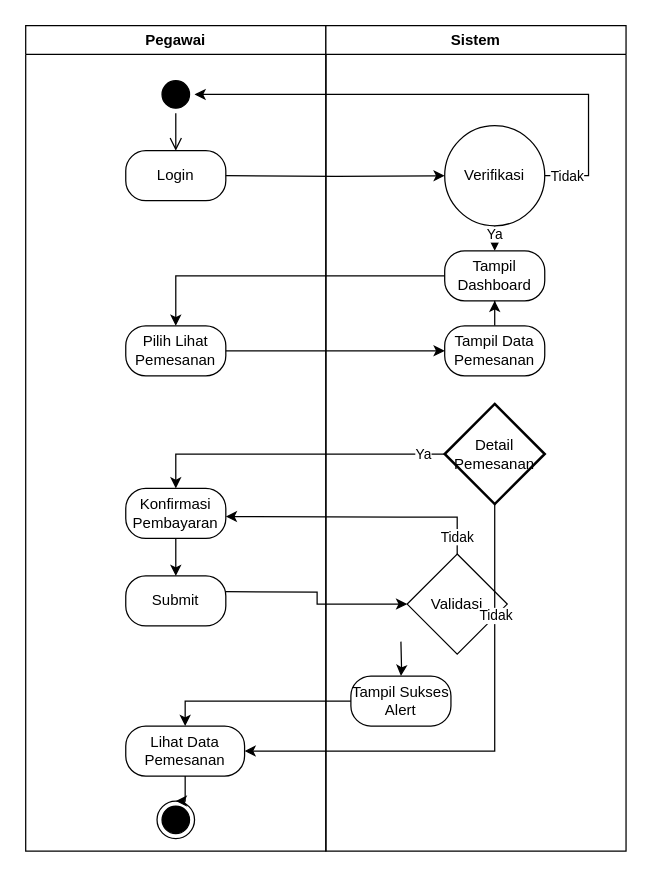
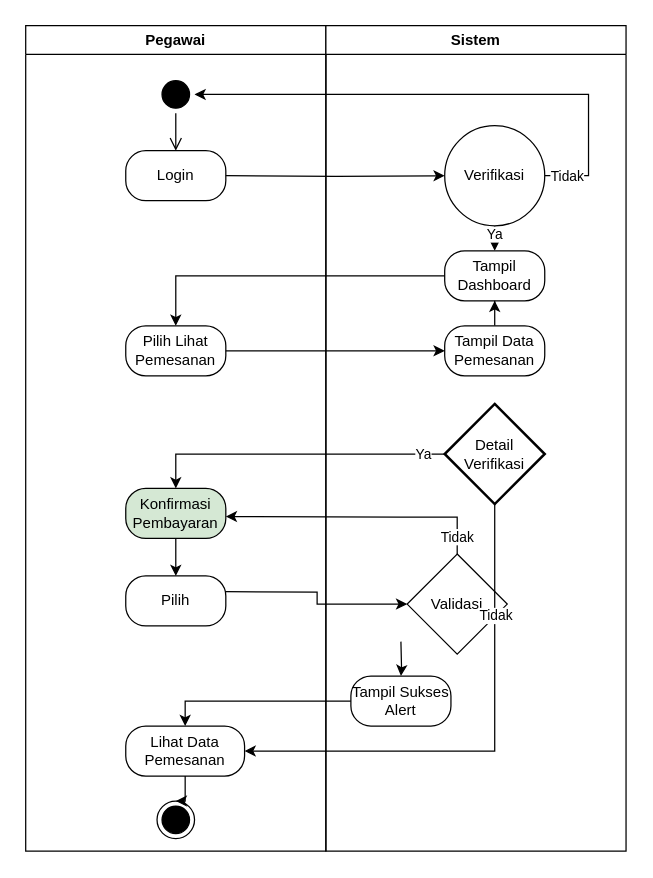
  <mxCell id="0" />
  <mxCell id="1" parent="0" />
  <mxCell id="2" value="Pegawai" style="swimlane;whiteSpace=wrap" parent="1" vertex="1"><mxGeometry x="20" y="20" width="240" height="660" as="geometry" /></mxCell>
  <mxCell id="3" value="" style="ellipse;shape=startState;fillColor=#000000;strokeColor=#000000;" parent="2" vertex="1"><mxGeometry x="105" y="40" width="30" height="30" as="geometry" /></mxCell>
  <mxCell id="4" value="" style="edgeStyle=elbowEdgeStyle;elbow=horizontal;verticalAlign=bottom;endArrow=open;endSize=8;strokeColor=#000000;endFill=1;rounded=0;entryX=0.5;entryY=0;entryDx=0;entryDy=0;entryPerimeter=0;" parent="2" edge="1"><mxGeometry x="100" y="40" as="geometry"><mxPoint x="115" y="100" as="targetPoint" /><mxPoint x="114.714" y="100" as="sourcePoint" /></mxGeometry></mxCell>
  <mxCell id="5" value="" style="edgeStyle=elbowEdgeStyle;elbow=horizontal;verticalAlign=bottom;endArrow=open;endSize=8;strokeColor=#000000;endFill=1;rounded=0;entryX=0.5;entryY=0;entryDx=0;entryDy=0;entryPerimeter=0;" parent="2" source="3" edge="1"><mxGeometry x="100" y="40" as="geometry"><mxPoint x="120" y="100" as="targetPoint" /><mxPoint x="155" y="190" as="sourcePoint" /></mxGeometry></mxCell>
  <mxCell id="6" value="Login" style="rounded=1;whiteSpace=wrap;html=1;arcSize=40;fontColor=#000000;fillColor=#FFFFFF;strokeColor=#000000;" parent="2" vertex="1"><mxGeometry x="80" y="100" width="80" height="40" as="geometry" /></mxCell>
  <mxCell id="7" value="Pilih Lihat Pemesanan" style="rounded=1;whiteSpace=wrap;html=1;arcSize=40;fontColor=#000000;fillColor=#FFFFFF;strokeColor=#000000;" parent="2" vertex="1"><mxGeometry x="80" y="240" width="80" height="40" as="geometry" /></mxCell>
  <mxCell id="8" value="" style="edgeStyle=orthogonalEdgeStyle;rounded=0;orthogonalLoop=1;jettySize=auto;html=1;" parent="2" source="9" target="10" edge="1"><mxGeometry relative="1" as="geometry" /></mxCell>
- <mxCell id="9" value="Konfirmasi Pembayaran" style="rounded=1;whiteSpace=wrap;html=1;arcSize=40;fontColor=#000000;fillColor=#FFFFFF;strokeColor=#000000;" parent="2" vertex="1"><mxGeometry x="80" y="370" width="80" height="40" as="geometry" /></mxCell>
- <mxCell id="10" value="Submit" style="rounded=1;whiteSpace=wrap;html=1;arcSize=40;fontColor=#000000;fillColor=#FFFFFF;strokeColor=#000000;" parent="2" vertex="1"><mxGeometry x="80" y="440" width="80" height="40" as="geometry" /></mxCell>
+ <mxCell id="9" value="Konfirmasi Pembayaran" style="rounded=1;whiteSpace=wrap;html=1;arcSize=40;fontColor=#000000;fillColor=#d5e8d4;strokeColor=#000000;" parent="2" vertex="1"><mxGeometry x="80" y="370" width="80" height="40" as="geometry" /></mxCell>
+ <mxCell id="10" value="Pilih" style="rounded=1;whiteSpace=wrap;html=1;arcSize=40;fontColor=#000000;fillColor=#FFFFFF;strokeColor=#000000;" parent="2" vertex="1"><mxGeometry x="80" y="440" width="80" height="40" as="geometry" /></mxCell>
  <mxCell id="11" value="Lihat Data Pemesanan" style="rounded=1;whiteSpace=wrap;html=1;arcSize=40;fontColor=#000000;fillColor=#FFFFFF;strokeColor=#000000;" parent="2" vertex="1"><mxGeometry x="80" y="560" width="95" height="40" as="geometry" /></mxCell>
  <mxCell id="12" value="" style="ellipse;shape=endState;fillColor=#000000;strokeColor=#000000;" parent="2" vertex="1"><mxGeometry x="105" y="620" width="30" height="30" as="geometry" /></mxCell>
  <mxCell id="13" value="" style="edgeStyle=orthogonalEdgeStyle;rounded=0;orthogonalLoop=1;jettySize=auto;html=1;" parent="2" source="11" target="12" edge="1"><mxGeometry relative="1" as="geometry" /></mxCell>
  <mxCell id="14" value="Sistem" style="swimlane;whiteSpace=wrap;startSize=23;" parent="1" vertex="1"><mxGeometry x="260" y="20" width="240" height="660" as="geometry" /></mxCell>
  <mxCell id="15" value="Ya" style="edgeStyle=orthogonalEdgeStyle;rounded=0;orthogonalLoop=1;jettySize=auto;html=1;entryX=0.5;entryY=0;entryDx=0;entryDy=0;exitX=0.5;exitY=1;exitDx=0;exitDy=0;" parent="14" source="17" edge="1"><mxGeometry x="-0.333" relative="1" as="geometry"><mxPoint x="135" y="180" as="targetPoint" /><mxPoint as="offset" /><mxPoint x="130.0" y="155" as="sourcePoint" /></mxGeometry></mxCell>
- <mxCell id="16" value="Detail Pemesanan" style="strokeWidth=2;html=1;shape=mxgraph.flowchart.decision;whiteSpace=wrap;" parent="14" vertex="1"><mxGeometry x="95" y="302.5" width="80" height="80" as="geometry" /></mxCell>
+ <mxCell id="16" value="Detail Verifikasi" style="strokeWidth=2;html=1;shape=mxgraph.flowchart.decision;whiteSpace=wrap;" parent="14" vertex="1"><mxGeometry x="95" y="302.5" width="80" height="80" as="geometry" /></mxCell>
  <mxCell id="17" value="Verifikasi" style="ellipse;whiteSpace=wrap;html=1;" parent="14" vertex="1"><mxGeometry x="95" y="80" width="80" height="80" as="geometry" /></mxCell>
  <mxCell id="18" value="Validasi" style="rhombus;whiteSpace=wrap;html=1;" parent="14" vertex="1"><mxGeometry x="65" y="422.5" width="80" height="80" as="geometry" /></mxCell>
  <mxCell id="19" value="Tampil Dashboard" style="rounded=1;whiteSpace=wrap;html=1;arcSize=40;fontColor=#000000;fillColor=#FFFFFF;strokeColor=#000000;" parent="14" vertex="1"><mxGeometry x="95" y="180" width="80" height="40" as="geometry" /></mxCell>
  <mxCell id="20" value="" style="edgeStyle=orthogonalEdgeStyle;rounded=0;orthogonalLoop=1;jettySize=auto;html=1;" edge="1" parent="14" source="21" target="19"><mxGeometry relative="1" as="geometry" /></mxCell>
  <mxCell id="21" value="Tampil Data Pemesanan" style="rounded=1;whiteSpace=wrap;html=1;arcSize=40;fontColor=#000000;fillColor=#FFFFFF;strokeColor=#000000;" parent="14" vertex="1"><mxGeometry x="95" y="240" width="80" height="40" as="geometry" /></mxCell>
  <mxCell id="22" value="" style="edgeStyle=orthogonalEdgeStyle;rounded=0;orthogonalLoop=1;jettySize=auto;html=1;entryX=1;entryY=0.5;entryDx=0;entryDy=0;" parent="14" edge="1" target="11"><mxGeometry relative="1" as="geometry"><mxPoint x="135" y="382.5" as="sourcePoint" /><mxPoint x="-80" y="542.5" as="targetPoint" /><Array as="points"><mxPoint x="135" y="580" /></Array></mxGeometry></mxCell>
  <mxCell id="23" value="Tidak" style="edgeLabel;html=1;align=center;verticalAlign=middle;resizable=0;points=[];" parent="22" vertex="1" connectable="0"><mxGeometry x="-0.196" y="2" relative="1" as="geometry"><mxPoint x="-2" y="-71" as="offset" /></mxGeometry></mxCell>
  <mxCell id="24" value="" style="edgeStyle=orthogonalEdgeStyle;rounded=0;orthogonalLoop=1;jettySize=auto;html=1;" parent="14" target="25" edge="1"><mxGeometry relative="1" as="geometry"><mxPoint x="60" y="492.5" as="sourcePoint" /></mxGeometry></mxCell>
  <mxCell id="25" value="Tampil Sukses Alert" style="rounded=1;whiteSpace=wrap;html=1;arcSize=40;fontColor=#000000;fillColor=#FFFFFF;strokeColor=#000000;" parent="14" vertex="1"><mxGeometry x="20" y="520" width="80" height="40" as="geometry" /></mxCell>
  <mxCell id="26" style="edgeStyle=orthogonalEdgeStyle;rounded=0;orthogonalLoop=1;jettySize=auto;html=1;entryX=0;entryY=0.5;entryDx=0;entryDy=0;exitX=1;exitY=0.5;exitDx=0;exitDy=0;" parent="1" target="17" edge="1"><mxGeometry relative="1" as="geometry"><mxPoint x="180" y="140" as="sourcePoint" /><mxPoint x="340" y="130" as="targetPoint" /></mxGeometry></mxCell>
  <mxCell id="27" style="edgeStyle=orthogonalEdgeStyle;rounded=0;orthogonalLoop=1;jettySize=auto;html=1;entryX=0.5;entryY=0;entryDx=0;entryDy=0;exitX=0;exitY=0.5;exitDx=0;exitDy=0;" parent="1" edge="1"><mxGeometry relative="1" as="geometry"><mxPoint x="355" y="220" as="sourcePoint" /><mxPoint x="140" y="260" as="targetPoint" /><Array as="points"><mxPoint x="340" y="220" /><mxPoint x="140" y="220" /></Array></mxGeometry></mxCell>
  <mxCell id="28" style="edgeStyle=orthogonalEdgeStyle;rounded=0;orthogonalLoop=1;jettySize=auto;html=1;entryX=0;entryY=0.5;entryDx=0;entryDy=0;" parent="1" edge="1"><mxGeometry relative="1" as="geometry"><mxPoint x="180" y="280" as="sourcePoint" /><mxPoint x="355" y="280" as="targetPoint" /></mxGeometry></mxCell>
  <mxCell id="29" value="" style="endArrow=classic;html=1;rounded=0;entryX=1;entryY=0.5;entryDx=0;entryDy=0;exitX=1;exitY=0.5;exitDx=0;exitDy=0;" parent="1" source="17" target="3" edge="1"><mxGeometry relative="1" as="geometry"><mxPoint x="440" y="140" as="sourcePoint" /><mxPoint x="570" y="222" as="targetPoint" /><Array as="points"><mxPoint x="470" y="140" /><mxPoint x="470" y="75" /></Array></mxGeometry></mxCell>
  <mxCell id="30" value="Tidak" style="edgeLabel;resizable=0;html=1;align=center;verticalAlign=middle;" parent="29" connectable="0" vertex="1"><mxGeometry relative="1" as="geometry"><mxPoint x="90" y="65" as="offset" /></mxGeometry></mxCell>
  <mxCell id="31" style="edgeStyle=orthogonalEdgeStyle;rounded=0;orthogonalLoop=1;jettySize=auto;html=1;entryX=0.5;entryY=0;entryDx=0;entryDy=0;exitX=0;exitY=0.5;exitDx=0;exitDy=0;exitPerimeter=0;" parent="1" source="16" edge="1" target="9"><mxGeometry relative="1" as="geometry"><mxPoint x="180" y="382.5" as="targetPoint" /><mxPoint x="355" y="382.5" as="sourcePoint" /></mxGeometry></mxCell>
  <mxCell id="32" value="Ya" style="edgeLabel;html=1;align=center;verticalAlign=middle;resizable=0;points=[];" parent="31" vertex="1" connectable="0"><mxGeometry x="-0.909" y="-1" relative="1" as="geometry"><mxPoint x="-7" y="1" as="offset" /></mxGeometry></mxCell>
  <mxCell id="33" value="" style="edgeStyle=orthogonalEdgeStyle;rounded=0;orthogonalLoop=1;jettySize=auto;html=1;" parent="1" target="18" edge="1"><mxGeometry relative="1" as="geometry"><mxPoint x="180" y="472.5" as="sourcePoint" /></mxGeometry></mxCell>
  <mxCell id="34" value="Tidak" style="edgeStyle=orthogonalEdgeStyle;rounded=0;orthogonalLoop=1;jettySize=auto;html=1;endArrow=classic;endFill=1;strokeColor=default;endSize=6;startSize=6;jumpSize=6;entryX=1;entryY=0.5;entryDx=0;entryDy=0;" parent="1" source="18" edge="1"><mxGeometry x="-0.873" relative="1" as="geometry"><mxPoint x="180" y="412.5" as="targetPoint" /><Array as="points"><mxPoint x="320" y="413" /><mxPoint x="180" y="413" /></Array><mxPoint as="offset" /></mxGeometry></mxCell>
  <mxCell id="35" value="" style="edgeStyle=orthogonalEdgeStyle;rounded=0;orthogonalLoop=1;jettySize=auto;html=1;exitX=0;exitY=0.5;exitDx=0;exitDy=0;entryX=0.5;entryY=0;entryDx=0;entryDy=0;" parent="1" source="25" target="11" edge="1"><mxGeometry relative="1" as="geometry"><mxPoint x="280" y="570" as="sourcePoint" /><mxPoint x="180" y="570" as="targetPoint" /></mxGeometry></mxCell>
